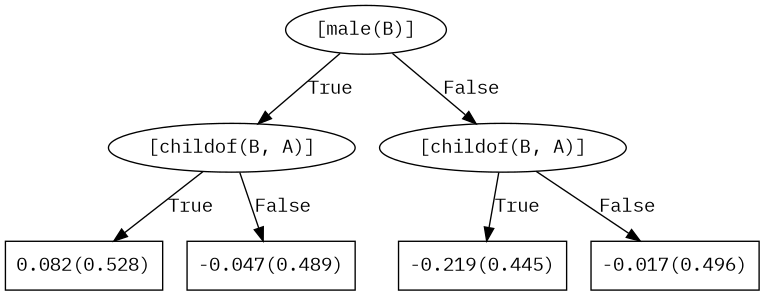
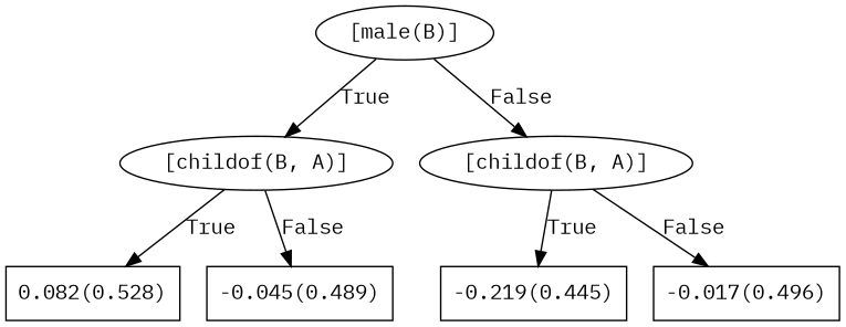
  digraph {
    fontname="IBM Plex Mono"
    node [fontname="IBM Plex Mono" shape=box]
    edge [fontname="IBM Plex Mono"]
    n1 [label="[male(B)]" shape=""]
    n2 [label="[childof(B, A)]" shape=""]
    n3 [label="[childof(B, A)]" shape=""]
    n4 [label="0.082(0.528)"]
-   n5 [label="-0.047(0.489)"]
+   n5 [label="-0.045(0.489)"]
    n6 [label="-0.219(0.445)"]
    n7 [label="-0.017(0.496)"]
    n1 -> n2 [label=True]
    n1 -> n3 [label=False]
    n2 -> n4 [label=True]
    n2 -> n5 [label=False]
    n3 -> n6 [label=True]
    n3 -> n7 [label=False]
  }
